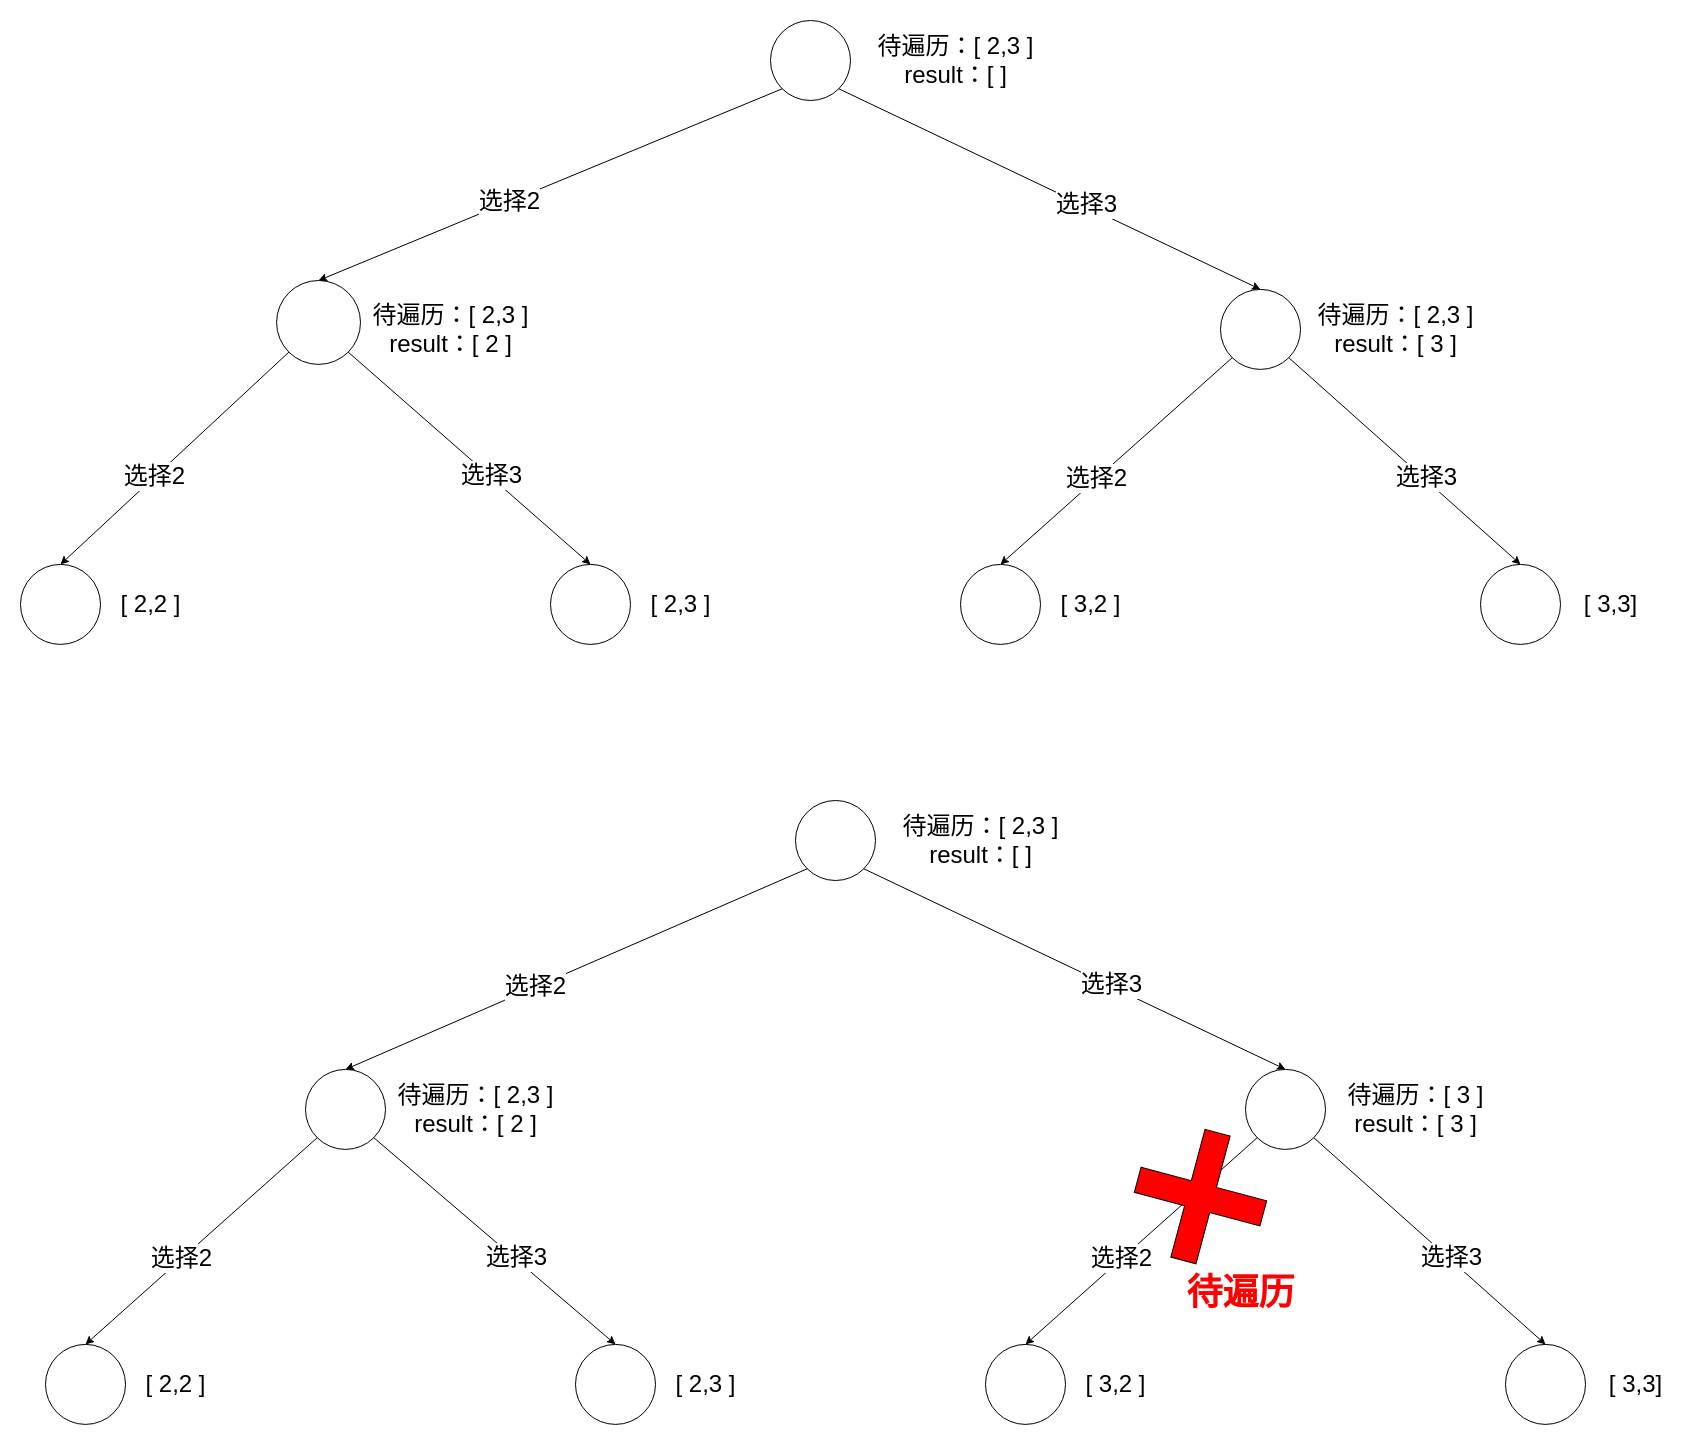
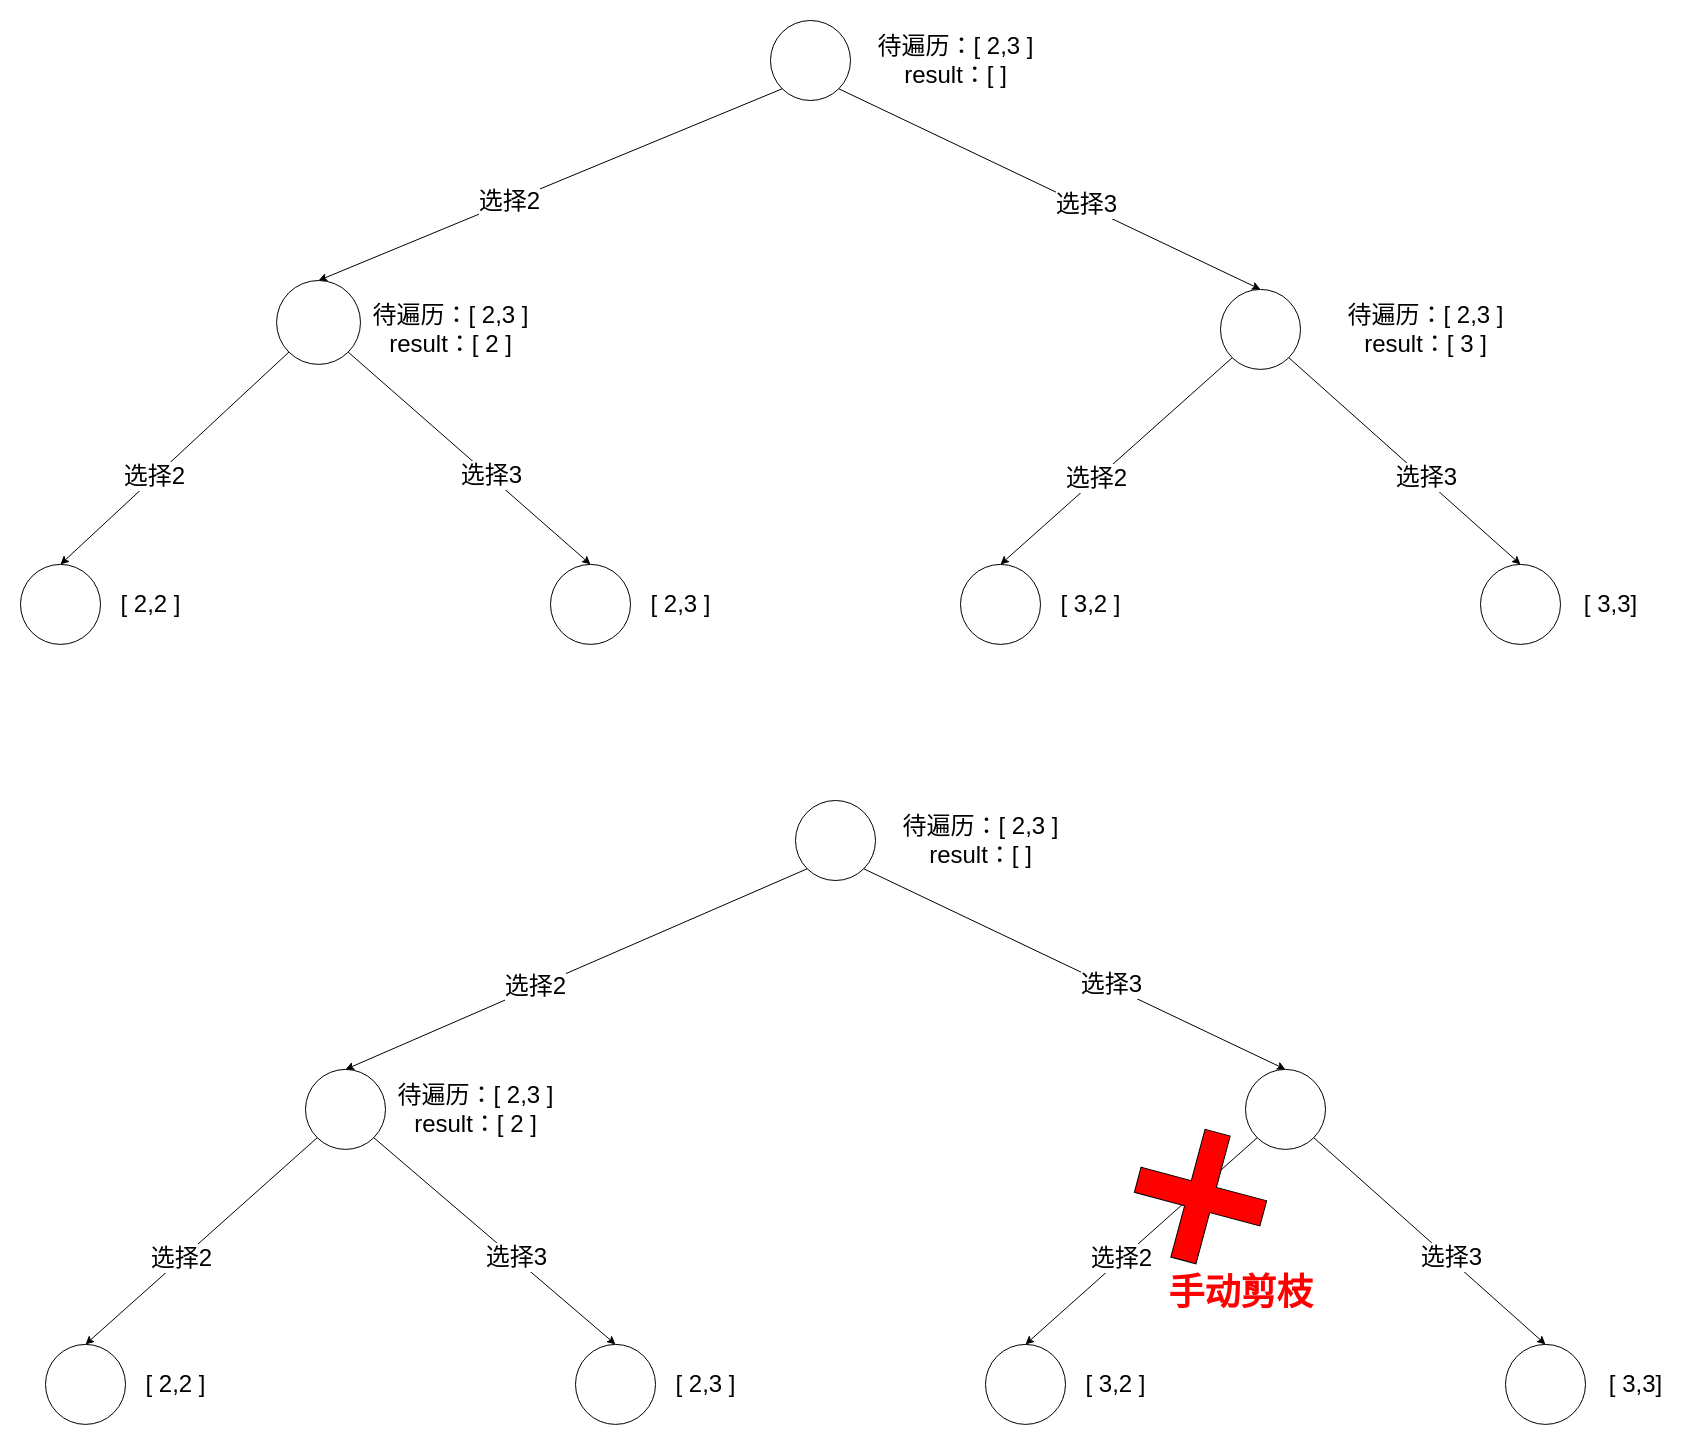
  <mxCell id="0" />
  <mxCell id="1" parent="0" />
  <mxCell id="2" value="" style="ellipse;whiteSpace=wrap;html=1;aspect=fixed;" parent="1" vertex="1"><mxGeometry x="795" y="800" width="80" height="80" as="geometry" /></mxCell>
  <mxCell id="3" value="" style="endArrow=classic;html=1;rounded=0;exitX=0;exitY=1;exitDx=0;exitDy=0;entryX=0.5;entryY=0;entryDx=0;entryDy=0;" parent="1" source="2" target="8" edge="1"><mxGeometry width="50" height="50" relative="1" as="geometry"><mxPoint x="735" y="940" as="sourcePoint" /><mxPoint x="295" y="1060" as="targetPoint" /></mxGeometry></mxCell>
  <mxCell id="4" value="&lt;font style=&quot;font-size: 24px;&quot;&gt;选择2&lt;/font&gt;" style="edgeLabel;html=1;align=center;verticalAlign=middle;resizable=0;points=[];" parent="3" vertex="1" connectable="0"><mxGeometry x="0.174" y="-1" relative="1" as="geometry"><mxPoint as="offset" /></mxGeometry></mxCell>
  <mxCell id="5" value="" style="endArrow=classic;html=1;rounded=0;entryX=0.5;entryY=0;entryDx=0;entryDy=0;exitX=1;exitY=1;exitDx=0;exitDy=0;" parent="1" source="2" target="7" edge="1"><mxGeometry width="50" height="50" relative="1" as="geometry"><mxPoint x="875" y="870" as="sourcePoint" /><mxPoint x="825" y="1070" as="targetPoint" /></mxGeometry></mxCell>
  <mxCell id="6" value="选择3" style="edgeLabel;html=1;align=center;verticalAlign=middle;resizable=0;points=[];fontSize=24;" parent="5" vertex="1" connectable="0"><mxGeometry x="0.17" y="2" relative="1" as="geometry"><mxPoint as="offset" /></mxGeometry></mxCell>
  <mxCell id="7" value="" style="ellipse;whiteSpace=wrap;html=1;aspect=fixed;" parent="1" vertex="1"><mxGeometry x="1245" y="1068.91" width="80" height="80" as="geometry" /></mxCell>
  <mxCell id="8" value="" style="ellipse;whiteSpace=wrap;html=1;aspect=fixed;" parent="1" vertex="1"><mxGeometry x="305" y="1068.91" width="80" height="80" as="geometry" /></mxCell>
  <mxCell id="9" value="" style="endArrow=classic;html=1;rounded=0;exitX=0;exitY=1;exitDx=0;exitDy=0;entryX=0.5;entryY=0;entryDx=0;entryDy=0;" parent="1" source="8" target="14" edge="1"><mxGeometry width="50" height="50" relative="1" as="geometry"><mxPoint x="311.716" y="1158.914" as="sourcePoint" /><mxPoint x="-200" y="1350.63" as="targetPoint" /></mxGeometry></mxCell>
  <mxCell id="10" value="&lt;font style=&quot;font-size: 24px;&quot;&gt;选择2&lt;/font&gt;" style="edgeLabel;html=1;align=center;verticalAlign=middle;resizable=0;points=[];" parent="9" vertex="1" connectable="0"><mxGeometry x="0.174" y="-1" relative="1" as="geometry"><mxPoint as="offset" /></mxGeometry></mxCell>
  <mxCell id="11" value="" style="endArrow=classic;html=1;rounded=0;entryX=0.5;entryY=0;entryDx=0;entryDy=0;exitX=1;exitY=1;exitDx=0;exitDy=0;" parent="1" source="8" target="13" edge="1"><mxGeometry width="50" height="50" relative="1" as="geometry"><mxPoint x="368.284" y="1158.914" as="sourcePoint" /><mxPoint x="330" y="1360.63" as="targetPoint" /></mxGeometry></mxCell>
  <mxCell id="12" value="选择3" style="edgeLabel;html=1;align=center;verticalAlign=middle;resizable=0;points=[];fontSize=24;" parent="11" vertex="1" connectable="0"><mxGeometry x="0.17" y="2" relative="1" as="geometry"><mxPoint as="offset" /></mxGeometry></mxCell>
  <mxCell id="13" value="" style="ellipse;whiteSpace=wrap;html=1;aspect=fixed;" parent="1" vertex="1"><mxGeometry x="575" y="1343.91" width="80" height="80" as="geometry" /></mxCell>
  <mxCell id="14" value="" style="ellipse;whiteSpace=wrap;html=1;aspect=fixed;" parent="1" vertex="1"><mxGeometry x="45" y="1343.91" width="80" height="80" as="geometry" /></mxCell>
  <mxCell id="15" value="" style="endArrow=classic;html=1;rounded=0;exitX=0;exitY=1;exitDx=0;exitDy=0;entryX=0.5;entryY=0;entryDx=0;entryDy=0;" parent="1" source="7" target="20" edge="1"><mxGeometry width="50" height="50" relative="1" as="geometry"><mxPoint x="1256.716" y="1148.914" as="sourcePoint" /><mxPoint x="740" y="1362.35" as="targetPoint" /></mxGeometry></mxCell>
  <mxCell id="16" value="&lt;font style=&quot;font-size: 24px;&quot;&gt;选择2&lt;/font&gt;" style="edgeLabel;html=1;align=center;verticalAlign=middle;resizable=0;points=[];" parent="15" vertex="1" connectable="0"><mxGeometry x="0.174" y="-1" relative="1" as="geometry"><mxPoint as="offset" /></mxGeometry></mxCell>
  <mxCell id="17" value="" style="endArrow=classic;html=1;rounded=0;entryX=0.5;entryY=0;entryDx=0;entryDy=0;exitX=1;exitY=1;exitDx=0;exitDy=0;" parent="1" source="7" target="19" edge="1"><mxGeometry width="50" height="50" relative="1" as="geometry"><mxPoint x="1313.284" y="1148.914" as="sourcePoint" /><mxPoint x="1270" y="1372.35" as="targetPoint" /></mxGeometry></mxCell>
  <mxCell id="18" value="选择3" style="edgeLabel;html=1;align=center;verticalAlign=middle;resizable=0;points=[];fontSize=24;" parent="17" vertex="1" connectable="0"><mxGeometry x="0.17" y="2" relative="1" as="geometry"><mxPoint as="offset" /></mxGeometry></mxCell>
  <mxCell id="19" value="" style="ellipse;whiteSpace=wrap;html=1;aspect=fixed;" parent="1" vertex="1"><mxGeometry x="1505" y="1343.91" width="80" height="80" as="geometry" /></mxCell>
  <mxCell id="20" value="" style="ellipse;whiteSpace=wrap;html=1;aspect=fixed;" parent="1" vertex="1"><mxGeometry x="985" y="1343.91" width="80" height="80" as="geometry" /></mxCell>
  <mxCell id="21" value="&lt;font style=&quot;font-size: 24px;&quot;&gt;待遍历：[ 2,3 ]&lt;br&gt;result：[ ]&lt;/font&gt;" style="text;html=1;align=center;verticalAlign=middle;resizable=0;points=[];autosize=1;strokeColor=none;fillColor=none;fontSize=24;" parent="1" vertex="1"><mxGeometry x="890" y="805" width="180" height="70" as="geometry" /></mxCell>
  <mxCell id="22" value="&lt;font style=&quot;font-size: 24px;&quot;&gt;待遍历：[ 2,3 ]&lt;br&gt;result：[ 2 ]&lt;/font&gt;" style="text;html=1;align=center;verticalAlign=middle;resizable=0;points=[];autosize=1;strokeColor=none;fillColor=none;fontSize=24;" parent="1" vertex="1"><mxGeometry x="385" y="1073.91" width="180" height="70" as="geometry" /></mxCell>
  <mxCell id="23" value="&lt;font style=&quot;font-size: 24px;&quot;&gt;[ 2,2 ]&lt;/font&gt;" style="text;html=1;align=center;verticalAlign=middle;resizable=0;points=[];autosize=1;strokeColor=none;fillColor=none;fontSize=24;" parent="1" vertex="1"><mxGeometry x="135" y="1363.91" width="80" height="40" as="geometry" /></mxCell>
  <mxCell id="24" value="&lt;font style=&quot;font-size: 24px;&quot;&gt;[ 2,3 ]&lt;/font&gt;" style="text;html=1;align=center;verticalAlign=middle;resizable=0;points=[];autosize=1;strokeColor=none;fillColor=none;fontSize=24;" parent="1" vertex="1"><mxGeometry x="665" y="1363.91" width="80" height="40" as="geometry" /></mxCell>
  <mxCell id="25" value="" style="shape=cross;whiteSpace=wrap;html=1;rotation=15;fillColor=#FF0000;" parent="1" vertex="1"><mxGeometry x="1135" y="1130" width="130" height="132.18" as="geometry" /></mxCell>
  <mxCell id="26" value="&lt;font style=&quot;font-size: 24px;&quot;&gt;[ 3,2 ]&lt;/font&gt;" style="text;html=1;align=center;verticalAlign=middle;resizable=0;points=[];autosize=1;strokeColor=none;fillColor=none;fontSize=24;" parent="1" vertex="1"><mxGeometry x="1075" y="1363.91" width="80" height="40" as="geometry" /></mxCell>
  <mxCell id="27" value="&lt;font style=&quot;font-size: 24px;&quot;&gt;[ 3,3]&lt;/font&gt;" style="text;html=1;align=center;verticalAlign=middle;resizable=0;points=[];autosize=1;strokeColor=none;fillColor=none;fontSize=24;" parent="1" vertex="1"><mxGeometry x="1595" y="1363.91" width="80" height="40" as="geometry" /></mxCell>
- <mxCell id="28" value="&lt;font style=&quot;font-size: 24px;&quot;&gt;待遍历：[ 3 ]&lt;br&gt;result：[ 3 ]&lt;/font&gt;" style="text;html=1;align=center;verticalAlign=middle;resizable=0;points=[];autosize=1;strokeColor=none;fillColor=none;fontSize=24;" parent="1" vertex="1"><mxGeometry x="1335" y="1073.91" width="160" height="70" as="geometry" /></mxCell>
- <mxCell id="29" value="&lt;font color=&quot;#ff0000&quot; style=&quot;font-size: 36px;&quot;&gt;&lt;b&gt;待遍历&lt;/b&gt;&lt;/font&gt;" style="text;html=1;align=center;verticalAlign=middle;resizable=0;points=[];autosize=1;strokeColor=none;fillColor=none;" parent="1" vertex="1"><mxGeometry x="1155" y="1262.18" width="170" height="60" as="geometry" /></mxCell>
+ <mxCell id="29" value="&lt;font color=&quot;#ff0000&quot; style=&quot;font-size: 36px;&quot;&gt;&lt;b&gt;手动剪枝&lt;/b&gt;&lt;/font&gt;" style="text;html=1;align=center;verticalAlign=middle;resizable=0;points=[];autosize=1;strokeColor=none;fillColor=none;" parent="1" vertex="1"><mxGeometry x="1155" y="1262.18" width="170" height="60" as="geometry" /></mxCell>
  <mxCell id="30" value="" style="ellipse;whiteSpace=wrap;html=1;aspect=fixed;" parent="1" vertex="1"><mxGeometry x="770" y="20" width="80" height="80" as="geometry" /></mxCell>
  <mxCell id="31" value="" style="endArrow=classic;html=1;rounded=0;exitX=0;exitY=1;exitDx=0;exitDy=0;entryX=0.5;entryY=0;entryDx=0;entryDy=0;" parent="1" source="30" target="36" edge="1"><mxGeometry width="50" height="50" relative="1" as="geometry"><mxPoint x="710" y="160" as="sourcePoint" /><mxPoint x="270" y="280" as="targetPoint" /></mxGeometry></mxCell>
  <mxCell id="32" value="&lt;font style=&quot;font-size: 24px;&quot;&gt;选择2&lt;/font&gt;" style="edgeLabel;html=1;align=center;verticalAlign=middle;resizable=0;points=[];" parent="31" vertex="1" connectable="0"><mxGeometry x="0.174" y="-1" relative="1" as="geometry"><mxPoint as="offset" /></mxGeometry></mxCell>
  <mxCell id="33" value="" style="endArrow=classic;html=1;rounded=0;entryX=0.5;entryY=0;entryDx=0;entryDy=0;exitX=1;exitY=1;exitDx=0;exitDy=0;" parent="1" source="30" target="35" edge="1"><mxGeometry width="50" height="50" relative="1" as="geometry"><mxPoint x="850" y="90" as="sourcePoint" /><mxPoint x="800" y="290" as="targetPoint" /></mxGeometry></mxCell>
  <mxCell id="34" value="选择3" style="edgeLabel;html=1;align=center;verticalAlign=middle;resizable=0;points=[];fontSize=24;" parent="33" vertex="1" connectable="0"><mxGeometry x="0.17" y="2" relative="1" as="geometry"><mxPoint as="offset" /></mxGeometry></mxCell>
  <mxCell id="35" value="" style="ellipse;whiteSpace=wrap;html=1;aspect=fixed;" parent="1" vertex="1"><mxGeometry x="1220" y="288.91" width="80" height="80" as="geometry" /></mxCell>
  <mxCell id="36" value="" style="ellipse;whiteSpace=wrap;html=1;aspect=fixed;" parent="1" vertex="1"><mxGeometry x="276.09" y="280" width="83.91" height="83.91" as="geometry" /></mxCell>
  <mxCell id="37" value="" style="endArrow=classic;html=1;rounded=0;exitX=0;exitY=1;exitDx=0;exitDy=0;entryX=0.5;entryY=0;entryDx=0;entryDy=0;" parent="1" source="36" target="42" edge="1"><mxGeometry width="50" height="50" relative="1" as="geometry"><mxPoint x="286.716" y="378.914" as="sourcePoint" /><mxPoint x="-225" y="570.63" as="targetPoint" /></mxGeometry></mxCell>
  <mxCell id="38" value="&lt;font style=&quot;font-size: 24px;&quot;&gt;选择2&lt;/font&gt;" style="edgeLabel;html=1;align=center;verticalAlign=middle;resizable=0;points=[];" parent="37" vertex="1" connectable="0"><mxGeometry x="0.174" y="-1" relative="1" as="geometry"><mxPoint as="offset" /></mxGeometry></mxCell>
  <mxCell id="39" value="" style="endArrow=classic;html=1;rounded=0;entryX=0.5;entryY=0;entryDx=0;entryDy=0;exitX=1;exitY=1;exitDx=0;exitDy=0;" parent="1" source="36" target="41" edge="1"><mxGeometry width="50" height="50" relative="1" as="geometry"><mxPoint x="343.284" y="378.914" as="sourcePoint" /><mxPoint x="305" y="580.63" as="targetPoint" /></mxGeometry></mxCell>
  <mxCell id="40" value="选择3" style="edgeLabel;html=1;align=center;verticalAlign=middle;resizable=0;points=[];fontSize=24;" parent="39" vertex="1" connectable="0"><mxGeometry x="0.17" y="2" relative="1" as="geometry"><mxPoint as="offset" /></mxGeometry></mxCell>
  <mxCell id="41" value="" style="ellipse;whiteSpace=wrap;html=1;aspect=fixed;" parent="1" vertex="1"><mxGeometry x="550" y="563.91" width="80" height="80" as="geometry" /></mxCell>
  <mxCell id="42" value="" style="ellipse;whiteSpace=wrap;html=1;aspect=fixed;" parent="1" vertex="1"><mxGeometry x="20" y="563.91" width="80" height="80" as="geometry" /></mxCell>
  <mxCell id="43" value="" style="endArrow=classic;html=1;rounded=0;exitX=0;exitY=1;exitDx=0;exitDy=0;entryX=0.5;entryY=0;entryDx=0;entryDy=0;" parent="1" source="35" target="48" edge="1"><mxGeometry width="50" height="50" relative="1" as="geometry"><mxPoint x="1231.716" y="368.914" as="sourcePoint" /><mxPoint x="715" y="582.35" as="targetPoint" /></mxGeometry></mxCell>
  <mxCell id="44" value="&lt;font style=&quot;font-size: 24px;&quot;&gt;选择2&lt;/font&gt;" style="edgeLabel;html=1;align=center;verticalAlign=middle;resizable=0;points=[];" parent="43" vertex="1" connectable="0"><mxGeometry x="0.174" y="-1" relative="1" as="geometry"><mxPoint as="offset" /></mxGeometry></mxCell>
  <mxCell id="45" value="" style="endArrow=classic;html=1;rounded=0;entryX=0.5;entryY=0;entryDx=0;entryDy=0;exitX=1;exitY=1;exitDx=0;exitDy=0;" parent="1" source="35" target="47" edge="1"><mxGeometry width="50" height="50" relative="1" as="geometry"><mxPoint x="1288.284" y="368.914" as="sourcePoint" /><mxPoint x="1245" y="592.35" as="targetPoint" /></mxGeometry></mxCell>
  <mxCell id="46" value="选择3" style="edgeLabel;html=1;align=center;verticalAlign=middle;resizable=0;points=[];fontSize=24;" parent="45" vertex="1" connectable="0"><mxGeometry x="0.17" y="2" relative="1" as="geometry"><mxPoint as="offset" /></mxGeometry></mxCell>
  <mxCell id="47" value="" style="ellipse;whiteSpace=wrap;html=1;aspect=fixed;" parent="1" vertex="1"><mxGeometry x="1480" y="563.91" width="80" height="80" as="geometry" /></mxCell>
  <mxCell id="48" value="" style="ellipse;whiteSpace=wrap;html=1;aspect=fixed;" parent="1" vertex="1"><mxGeometry x="960" y="563.91" width="80" height="80" as="geometry" /></mxCell>
  <mxCell id="49" value="&lt;font style=&quot;font-size: 24px;&quot;&gt;待遍历：[ 2,3 ]&lt;br&gt;result：[ ]&lt;/font&gt;" style="text;html=1;align=center;verticalAlign=middle;resizable=0;points=[];autosize=1;strokeColor=none;fillColor=none;fontSize=24;" parent="1" vertex="1"><mxGeometry x="865" y="25" width="180" height="70" as="geometry" /></mxCell>
  <mxCell id="50" value="&lt;font style=&quot;font-size: 24px;&quot;&gt;待遍历：[ 2,3 ]&lt;br&gt;result：[ 2 ]&lt;/font&gt;" style="text;html=1;align=center;verticalAlign=middle;resizable=0;points=[];autosize=1;strokeColor=none;fillColor=none;fontSize=24;" parent="1" vertex="1"><mxGeometry x="360" y="293.91" width="180" height="70" as="geometry" /></mxCell>
  <mxCell id="51" value="&lt;font style=&quot;font-size: 24px;&quot;&gt;[ 2,2 ]&lt;/font&gt;" style="text;html=1;align=center;verticalAlign=middle;resizable=0;points=[];autosize=1;strokeColor=none;fillColor=none;fontSize=24;" parent="1" vertex="1"><mxGeometry x="110" y="583.91" width="80" height="40" as="geometry" /></mxCell>
  <mxCell id="52" value="&lt;font style=&quot;font-size: 24px;&quot;&gt;[ 2,3 ]&lt;/font&gt;" style="text;html=1;align=center;verticalAlign=middle;resizable=0;points=[];autosize=1;strokeColor=none;fillColor=none;fontSize=24;" parent="1" vertex="1"><mxGeometry x="640" y="583.91" width="80" height="40" as="geometry" /></mxCell>
  <mxCell id="53" value="&lt;font style=&quot;font-size: 24px;&quot;&gt;[ 3,2 ]&lt;/font&gt;" style="text;html=1;align=center;verticalAlign=middle;resizable=0;points=[];autosize=1;strokeColor=none;fillColor=none;fontSize=24;" parent="1" vertex="1"><mxGeometry x="1050" y="583.91" width="80" height="40" as="geometry" /></mxCell>
  <mxCell id="54" value="&lt;font style=&quot;font-size: 24px;&quot;&gt;[ 3,3]&lt;/font&gt;" style="text;html=1;align=center;verticalAlign=middle;resizable=0;points=[];autosize=1;strokeColor=none;fillColor=none;fontSize=24;" parent="1" vertex="1"><mxGeometry x="1570" y="583.91" width="80" height="40" as="geometry" /></mxCell>
- <mxCell id="55" value="&lt;font style=&quot;font-size: 24px;&quot;&gt;待遍历：[ 2,3 ]&lt;br&gt;result：[ 3 ]&lt;/font&gt;" style="text;html=1;align=center;verticalAlign=middle;resizable=0;points=[];autosize=1;strokeColor=none;fillColor=none;fontSize=24;" parent="1" vertex="1"><mxGeometry x="1305" y="293.91" width="180" height="70" as="geometry" /></mxCell>
+ <mxCell id="55" value="&lt;font style=&quot;font-size: 24px;&quot;&gt;待遍历：[ 2,3 ]&lt;br&gt;result：[ 3 ]&lt;/font&gt;" style="text;html=1;align=center;verticalAlign=middle;resizable=0;points=[];autosize=1;strokeColor=none;fillColor=none;fontSize=24;" parent="1" vertex="1"><mxGeometry x="1335" y="293.91" width="180" height="70" as="geometry" /></mxCell>
